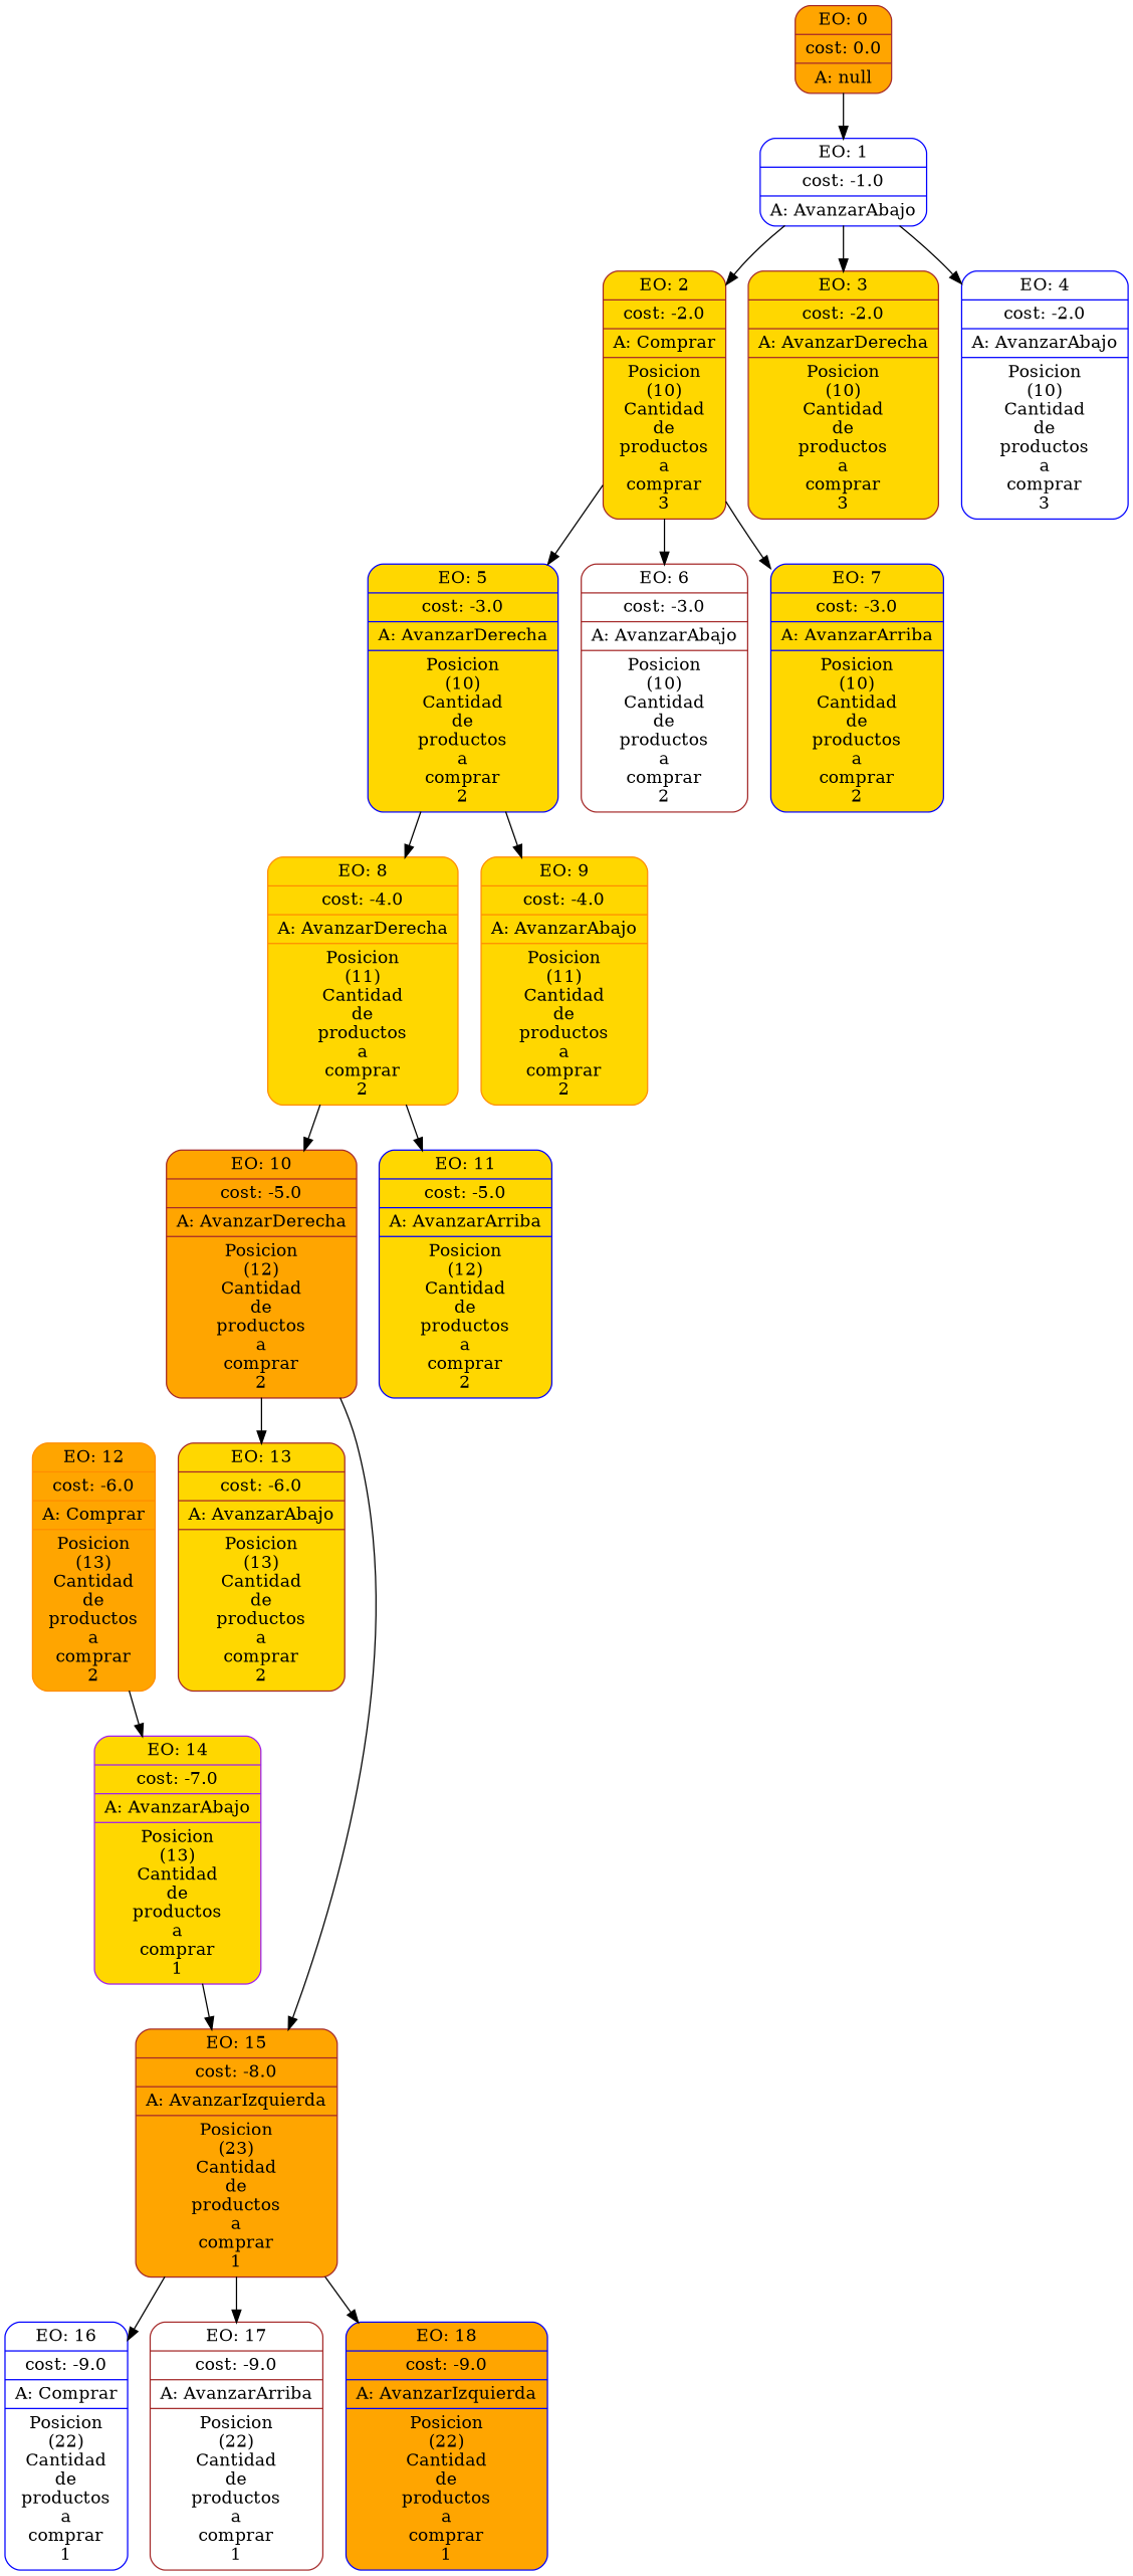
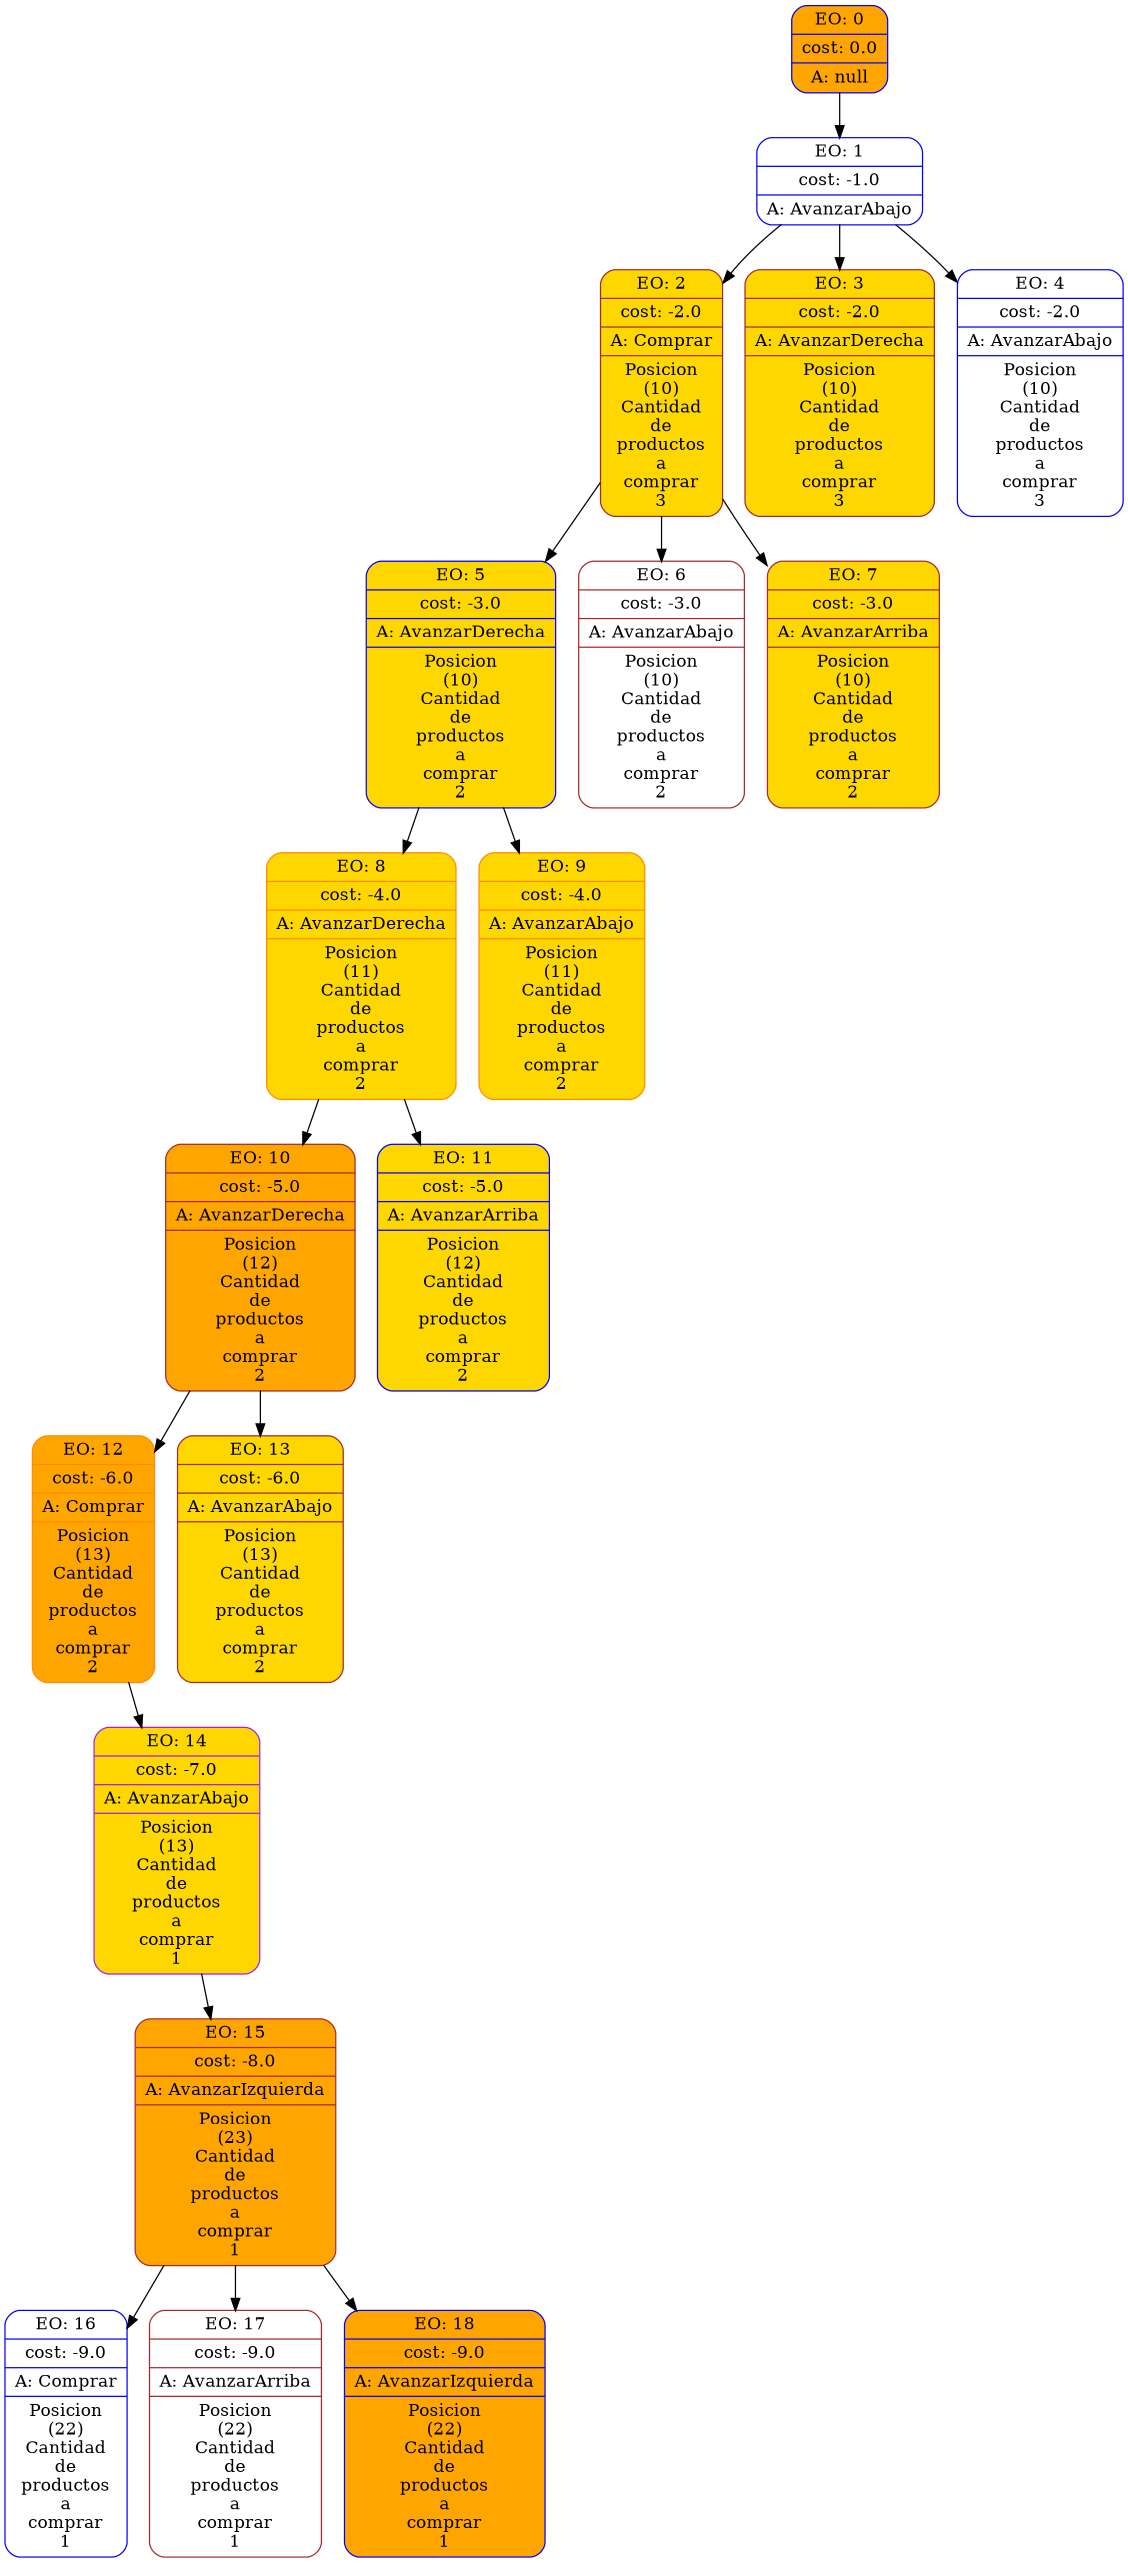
  digraph {
    node [color=brown fillcolor=gold shape=Mrecord style=filled]
-   n1 [fillcolor=orange label="{EO: 0|cost: 0.0|A: null}"]
+   n1 [color=blue fillcolor=orange label="{EO: 0|cost: 0.0|A: null}"]
    n2 [color=blue fillcolor=white label="{EO: 1|cost: -1.0|A: AvanzarAbajo}"]
    n3 [label="{EO: 2|cost: -2.0|A: Comprar|Posicion\n(10)\nCantidad\nde\nproductos\na\ncomprar\n3}"]
    n4 [label="{EO: 3|cost: -2.0|A: AvanzarDerecha|Posicion\n(10)\nCantidad\nde\nproductos\na\ncomprar\n3}"]
    n5 [color=blue fillcolor=white label="{EO: 4|cost: -2.0|A: AvanzarAbajo|Posicion\n(10)\nCantidad\nde\nproductos\na\ncomprar\n3}"]
    n6 [color=blue label="{EO: 5|cost: -3.0|A: AvanzarDerecha|Posicion\n(10)\nCantidad\nde\nproductos\na\ncomprar\n2}"]
    n7 [fillcolor=white label="{EO: 6|cost: -3.0|A: AvanzarAbajo|Posicion\n(10)\nCantidad\nde\nproductos\na\ncomprar\n2}"]
-   n8 [color=blue label="{EO: 7|cost: -3.0|A: AvanzarArriba|Posicion\n(10)\nCantidad\nde\nproductos\na\ncomprar\n2}"]
+   n8 [label="{EO: 7|cost: -3.0|A: AvanzarArriba|Posicion\n(10)\nCantidad\nde\nproductos\na\ncomprar\n2}"]
    n9 [color=darkorange label="{EO: 8|cost: -4.0|A: AvanzarDerecha|Posicion\n(11)\nCantidad\nde\nproductos\na\ncomprar\n2}"]
    n10 [color=darkorange label="{EO: 9|cost: -4.0|A: AvanzarAbajo|Posicion\n(11)\nCantidad\nde\nproductos\na\ncomprar\n2}"]
    n11 [fillcolor=orange label="{EO: 10|cost: -5.0|A: AvanzarDerecha|Posicion\n(12)\nCantidad\nde\nproductos\na\ncomprar\n2}"]
    n12 [color=blue label="{EO: 11|cost: -5.0|A: AvanzarArriba|Posicion\n(12)\nCantidad\nde\nproductos\na\ncomprar\n2}"]
    n13 [color=darkorange fillcolor=orange label="{EO: 12|cost: -6.0|A: Comprar|Posicion\n(13)\nCantidad\nde\nproductos\na\ncomprar\n2}"]
    n14 [label="{EO: 13|cost: -6.0|A: AvanzarAbajo|Posicion\n(13)\nCantidad\nde\nproductos\na\ncomprar\n2}"]
    n15 [color=purple label="{EO: 14|cost: -7.0|A: AvanzarAbajo|Posicion\n(13)\nCantidad\nde\nproductos\na\ncomprar\n1}"]
    n16 [fillcolor=orange label="{EO: 15|cost: -8.0|A: AvanzarIzquierda|Posicion\n(23)\nCantidad\nde\nproductos\na\ncomprar\n1}"]
    n17 [color=blue fillcolor=white label="{EO: 16|cost: -9.0|A: Comprar|Posicion\n(22)\nCantidad\nde\nproductos\na\ncomprar\n1}"]
    n18 [fillcolor=white label="{EO: 17|cost: -9.0|A: AvanzarArriba|Posicion\n(22)\nCantidad\nde\nproductos\na\ncomprar\n1}"]
    n19 [color=blue fillcolor=orange label="{EO: 18|cost: -9.0|A: AvanzarIzquierda|Posicion\n(22)\nCantidad\nde\nproductos\na\ncomprar\n1}"]
    n1 -> n2
    n2 -> n3
    n2 -> n4
    n2 -> n5
    n3 -> n6
    n3 -> n7
    n3 -> n8
    n6 -> n9
    n6 -> n10
    n9 -> n11
    n9 -> n12
-   n11 -> n16
+   n11 -> n13
    n11 -> n14
    n13 -> n15
    n15 -> n16
    n16 -> n17
    n16 -> n18
    n16 -> n19
  }
